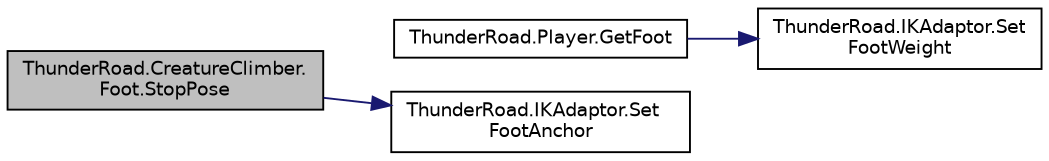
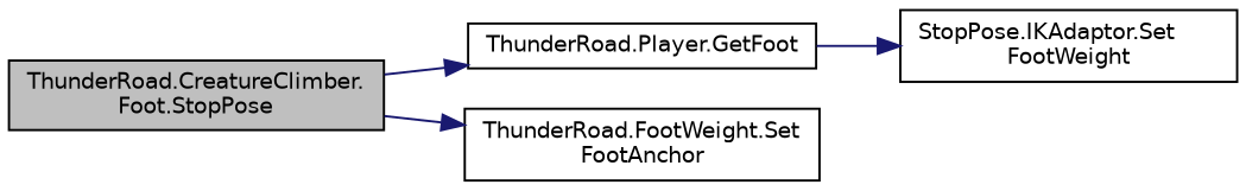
  digraph {
    rankdir=LR
    node [color=black fillcolor=white fontname=Helvetica fontsize=10 shape=record style=filled]
    edge [color=midnightblue fontname=Helvetica fontsize=10 labelfontname=Helvetica labelfontsize=10 style=solid]
    n1 [fillcolor=grey75 fontcolor=black height=0.2 label="ThunderRoad.CreatureClimber.\lFoot.StopPose" width=0.4]
    n2 [height=0.2 label="ThunderRoad.Player.GetFoot" width=0.4]
-   n3 [height=0.2 label="ThunderRoad.IKAdaptor.Set\lFootAnchor" width=0.4]
-   n4 [height=0.2 label="ThunderRoad.IKAdaptor.Set\lFootWeight" width=0.4]
+   n3 [height=0.2 label="ThunderRoad.FootWeight.Set\lFootAnchor" width=0.4]
+   n4 [height=0.2 label="StopPose.IKAdaptor.Set\lFootWeight" width=0.4]
+   n1 -> n2
    n1 -> n3
    n2 -> n4
  }
